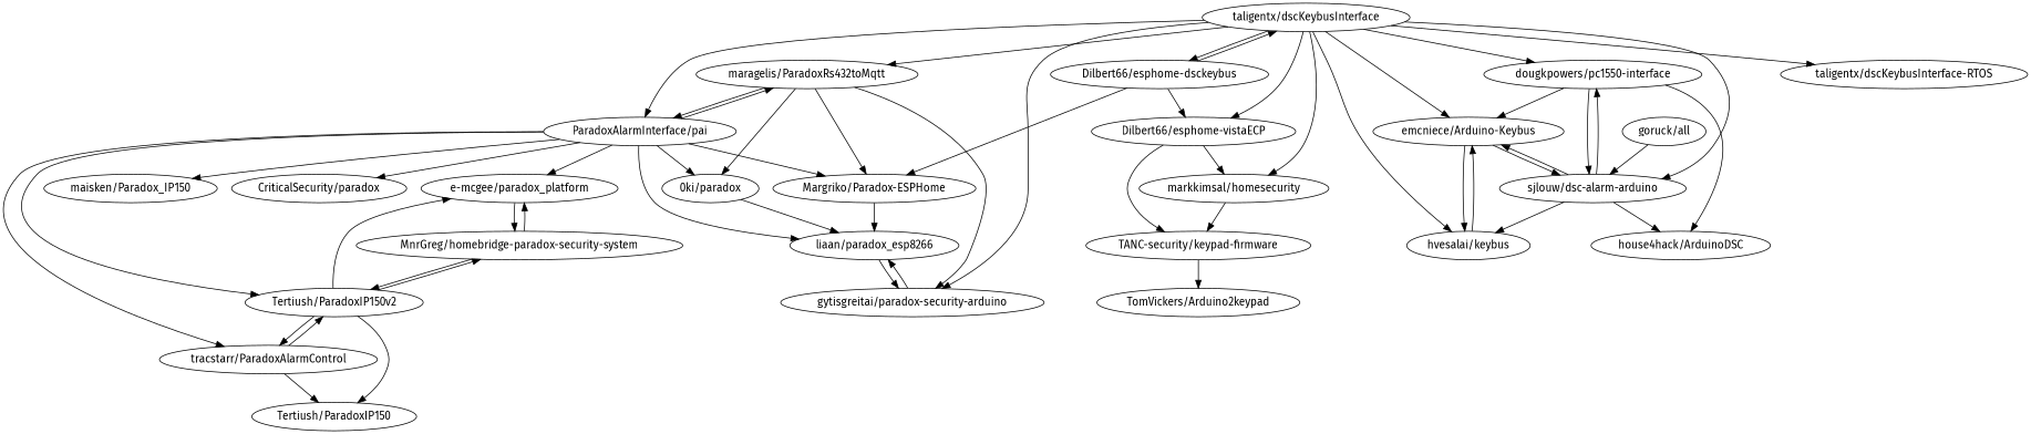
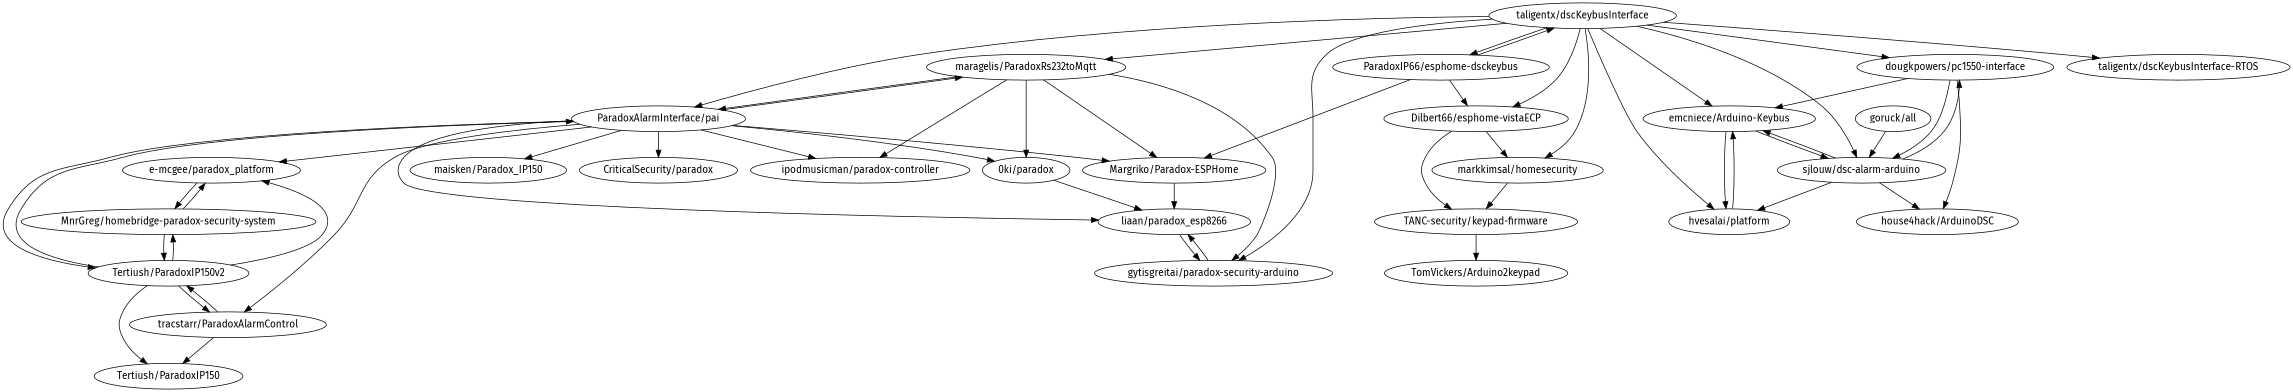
  digraph {
    fontname="Fira Sans"
    node [fontname="Fira Sans"]
    edge [fontname="Fira Sans"]
-   "maragelis/ParadoxRs232toMqtt" [l="2.539,46.384" label="maragelis/ParadoxRs432toMqtt"]
+   "maragelis/ParadoxRs232toMqtt" [l="2.539,46.384"]
+   "ipodmusicman/paradox-controller" [l="2.547,46.4"]
    "ParadoxAlarmInterface/pai" [l="2.514,46.393"]
    "gytisgreitai/paradox-security-arduino" [l="2.533,46.368"]
    "0ki/paradox" [l="2.533,46.393"]
    "Margriko/Paradox-ESPHome" [l="2.554,46.384"]
    "Tertiush/ParadoxIP150v2" [l="2.483,46.398"]
    "maisken/Paradox_IP150" [l="2.506,46.417"]
    "tracstarr/ParadoxAlarmControl" [l="2.479,46.387"]
    "liaan/paradox_esp8266" [l="2.526,46.379"]
    "CriticalSecurity/paradox" [l="2.526,46.415"]
    "e-mcgee/paradox_platform" [l="2.492,46.408"]
    "Tertiush/ParadoxIP150" [l="2.459,46.393"]
    "MnrGreg/homebridge-paradox-security-system" [l="2.473,46.41"]
    "taligentx/dscKeybusInterface" [l="2.554,46.357"]
-   "Dilbert66/esphome-dsckeybus" [l="2.583,46.369"]
+   "Dilbert66/esphome-dsckeybus" [l="2.583,46.369" label="ParadoxIP66/esphome-dsckeybus"]
    "dougkpowers/pc1550-interface" [l="2.563,46.329"]
    "taligentx/dscKeybusInterface-RTOS" [l="2.563,46.372"]
    "Dilbert66/esphome-vistaECP" [l="2.605,46.355"]
-   "hvesalai/keybus" [l="2.533,46.342"]
+   "hvesalai/keybus" [l="2.533,46.342" label="hvesalai/platform"]
    "emcniece/Arduino-Keybus" [l="2.549,46.339"]
    "sjlouw/dsc-alarm-arduino" [l="2.543,46.329"]
    "markkimsal/homesecurity" [l="2.634,46.359"]
    "house4hack/ArduinoDSC" [l="2.554,46.316"]
    "TANC-security/keypad-firmware" [l="2.635,46.347"]
    "TomVickers/Arduino2keypad" [l="2.656,46.34"]
    "goruck/all" [l="2.527,46.31"]
+   "maragelis/ParadoxRs232toMqtt" -> "ipodmusicman/paradox-controller"
    "maragelis/ParadoxRs232toMqtt" -> "ParadoxAlarmInterface/pai"
    "maragelis/ParadoxRs232toMqtt" -> "gytisgreitai/paradox-security-arduino"
    "maragelis/ParadoxRs232toMqtt" -> "0ki/paradox"
    "maragelis/ParadoxRs232toMqtt" -> "Margriko/Paradox-ESPHome"
    "ParadoxAlarmInterface/pai" -> "maragelis/ParadoxRs232toMqtt"
+   "ParadoxAlarmInterface/pai" -> "ipodmusicman/paradox-controller"
    "ParadoxAlarmInterface/pai" -> "0ki/paradox"
    "ParadoxAlarmInterface/pai" -> "Margriko/Paradox-ESPHome"
    "ParadoxAlarmInterface/pai" -> "Tertiush/ParadoxIP150v2"
    "ParadoxAlarmInterface/pai" -> "maisken/Paradox_IP150"
    "ParadoxAlarmInterface/pai" -> "tracstarr/ParadoxAlarmControl"
    "ParadoxAlarmInterface/pai" -> "liaan/paradox_esp8266"
    "ParadoxAlarmInterface/pai" -> "CriticalSecurity/paradox"
    "ParadoxAlarmInterface/pai" -> "e-mcgee/paradox_platform"
    "gytisgreitai/paradox-security-arduino" -> "liaan/paradox_esp8266"
    "0ki/paradox" -> "liaan/paradox_esp8266"
    "Margriko/Paradox-ESPHome" -> "liaan/paradox_esp8266"
+   "Tertiush/ParadoxIP150v2" -> "ParadoxAlarmInterface/pai"
    "Tertiush/ParadoxIP150v2" -> "tracstarr/ParadoxAlarmControl"
    "Tertiush/ParadoxIP150v2" -> "e-mcgee/paradox_platform"
    "Tertiush/ParadoxIP150v2" -> "Tertiush/ParadoxIP150"
    "Tertiush/ParadoxIP150v2" -> "MnrGreg/homebridge-paradox-security-system"
    "tracstarr/ParadoxAlarmControl" -> "Tertiush/ParadoxIP150v2"
    "tracstarr/ParadoxAlarmControl" -> "Tertiush/ParadoxIP150"
    "liaan/paradox_esp8266" -> "gytisgreitai/paradox-security-arduino"
    "e-mcgee/paradox_platform" -> "MnrGreg/homebridge-paradox-security-system"
    "MnrGreg/homebridge-paradox-security-system" -> "Tertiush/ParadoxIP150v2"
    "MnrGreg/homebridge-paradox-security-system" -> "e-mcgee/paradox_platform"
    "taligentx/dscKeybusInterface" -> "maragelis/ParadoxRs232toMqtt"
    "taligentx/dscKeybusInterface" -> "ParadoxAlarmInterface/pai"
    "taligentx/dscKeybusInterface" -> "gytisgreitai/paradox-security-arduino"
    "taligentx/dscKeybusInterface" -> "Dilbert66/esphome-dsckeybus"
    "taligentx/dscKeybusInterface" -> "dougkpowers/pc1550-interface"
    "taligentx/dscKeybusInterface" -> "taligentx/dscKeybusInterface-RTOS"
    "taligentx/dscKeybusInterface" -> "Dilbert66/esphome-vistaECP"
    "taligentx/dscKeybusInterface" -> "hvesalai/keybus"
    "taligentx/dscKeybusInterface" -> "emcniece/Arduino-Keybus"
    "taligentx/dscKeybusInterface" -> "sjlouw/dsc-alarm-arduino"
    "taligentx/dscKeybusInterface" -> "markkimsal/homesecurity"
    "Dilbert66/esphome-dsckeybus" -> "Margriko/Paradox-ESPHome"
    "Dilbert66/esphome-dsckeybus" -> "taligentx/dscKeybusInterface"
    "Dilbert66/esphome-dsckeybus" -> "Dilbert66/esphome-vistaECP"
    "dougkpowers/pc1550-interface" -> "emcniece/Arduino-Keybus"
    "dougkpowers/pc1550-interface" -> "sjlouw/dsc-alarm-arduino"
    "dougkpowers/pc1550-interface" -> "house4hack/ArduinoDSC"
    "Dilbert66/esphome-vistaECP" -> "markkimsal/homesecurity"
    "Dilbert66/esphome-vistaECP" -> "TANC-security/keypad-firmware"
    "hvesalai/keybus" -> "emcniece/Arduino-Keybus"
    "emcniece/Arduino-Keybus" -> "hvesalai/keybus"
    "emcniece/Arduino-Keybus" -> "sjlouw/dsc-alarm-arduino"
    "sjlouw/dsc-alarm-arduino" -> "dougkpowers/pc1550-interface"
    "sjlouw/dsc-alarm-arduino" -> "hvesalai/keybus"
    "sjlouw/dsc-alarm-arduino" -> "emcniece/Arduino-Keybus"
    "sjlouw/dsc-alarm-arduino" -> "house4hack/ArduinoDSC"
    "markkimsal/homesecurity" -> "TANC-security/keypad-firmware"
    "TANC-security/keypad-firmware" -> "TomVickers/Arduino2keypad"
    "goruck/all" -> "sjlouw/dsc-alarm-arduino"
  }
